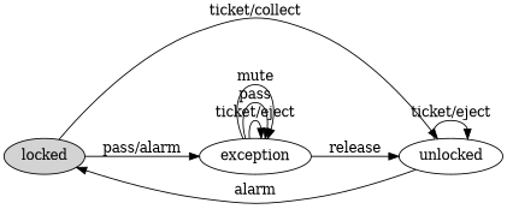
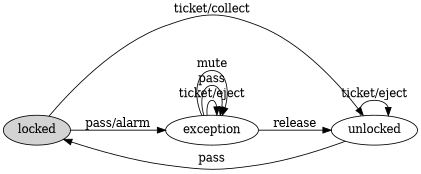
  digraph {
    rankdir=LR
    node [shape=ellipse]
    n1 [label=locked style=filled]
    n2 [label=unlocked]
    n3 [label=exception]
    n1 -> n2 [label="ticket/collect"]
    n1 -> n3 [label="pass/alarm"]
-   n2 -> n1 [label=alarm]
+   n2 -> n1 [label=pass]
    n2 -> n2 [label="ticket/eject"]
    n3 -> n2 [label=release]
    n3 -> n3 [label="ticket/eject"]
    n3 -> n3 [label=pass]
    n3 -> n3 [label=mute]
  }
